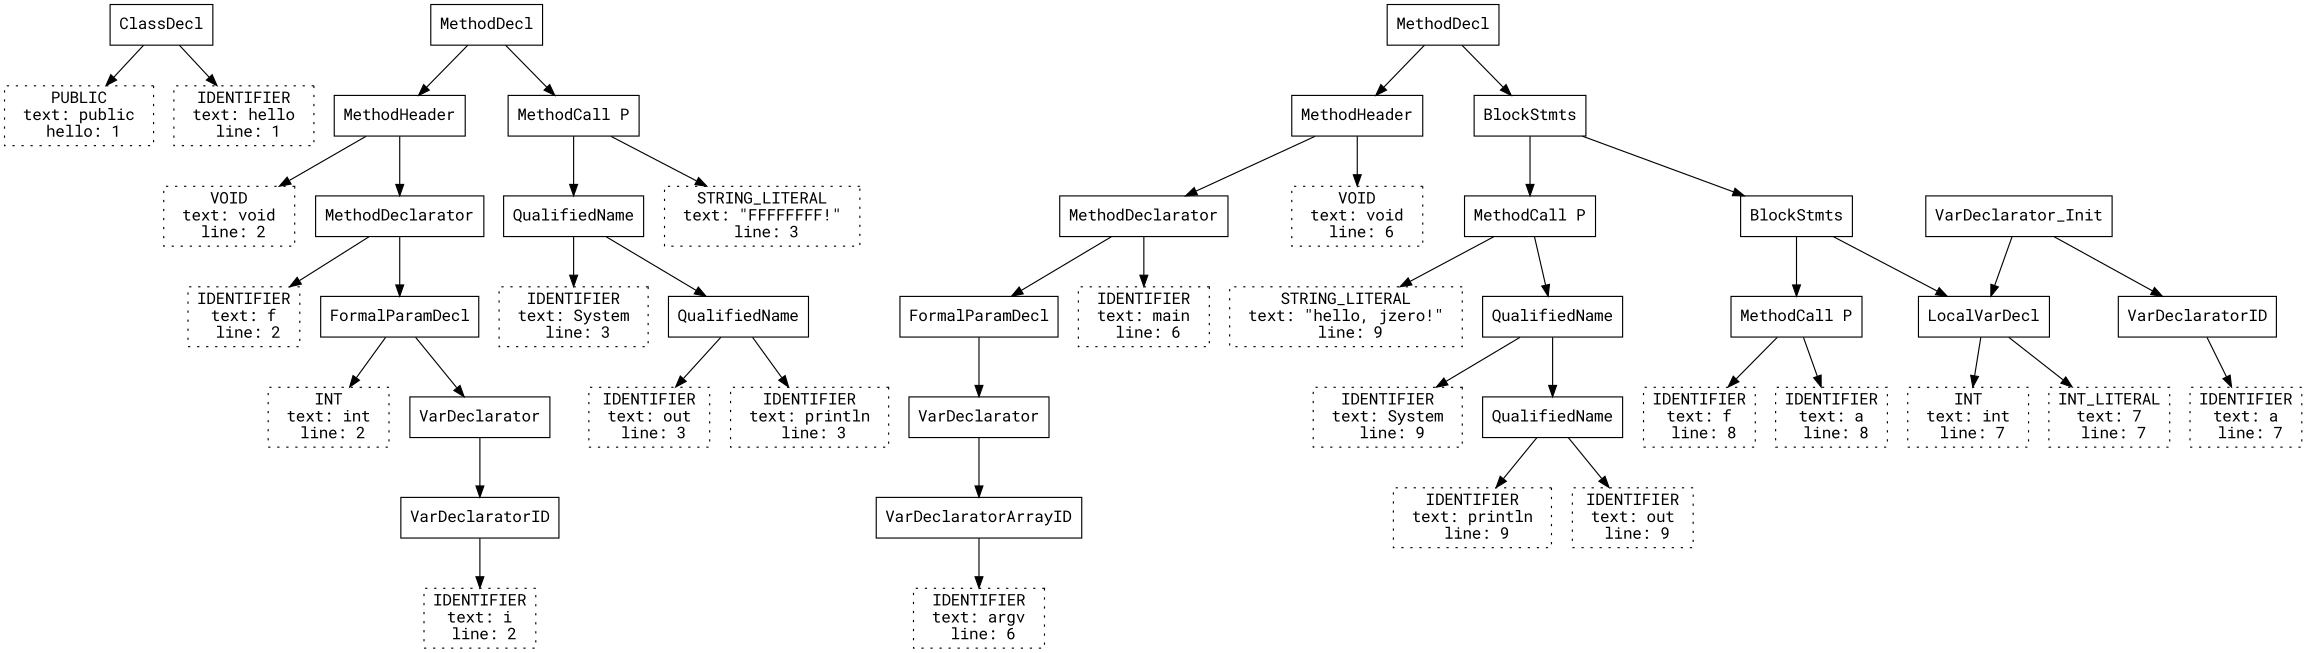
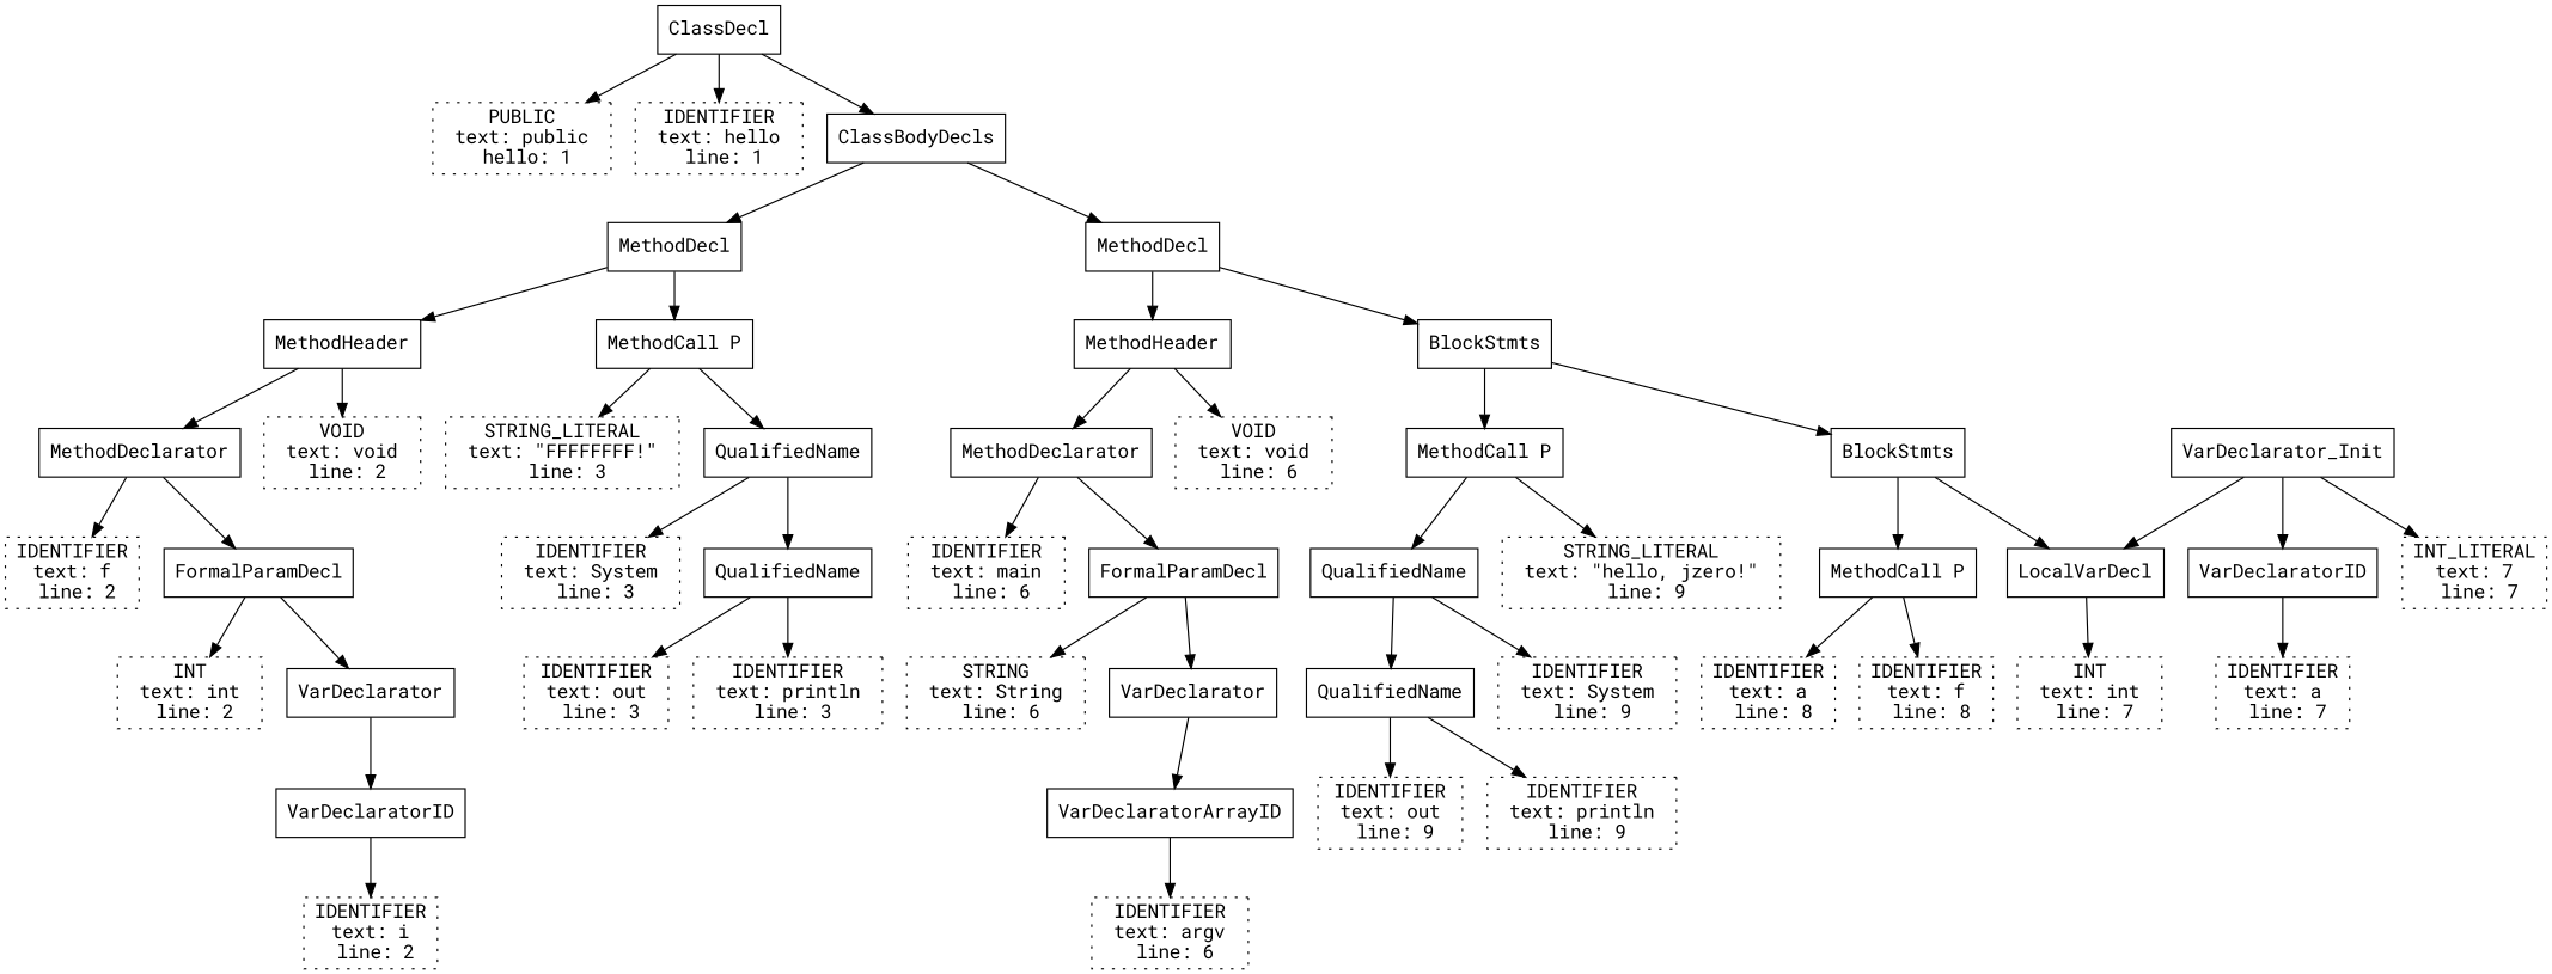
  digraph {
    fontname="Roboto Mono"
    node [fontname="Roboto Mono" shape=rectangle]
    edge [fontname="Roboto Mono"]
    n1 [label=<ClassDecl>]
    n2 [label=<PUBLIC<br/> text: public <br/> hello: 1> style=dotted]
    n3 [label=<IDENTIFIER<br/> text: hello <br/> line: 1> style=dotted]
+   n4 [label=<ClassBodyDecls>]
    n5 [label=<MethodDecl>]
    n6 [label=<MethodDecl>]
    n7 [label=<MethodHeader>]
    n8 [label=<MethodCall P>]
    n9 [label=<MethodHeader>]
    n10 [label=<BlockStmts>]
    n11 [label=<VOID<br/> text: void <br/> line: 2> style=dotted]
    n12 [label=<MethodDeclarator>]
    n13 [label=<QualifiedName>]
    n14 [label=<STRING_LITERAL<br/> text: "FFFFFFFF!" <br/> line: 3> style=dotted]
    n15 [label=<IDENTIFIER<br/> text: f <br/> line: 2> style=dotted]
    n16 [label=<FormalParamDecl>]
    n17 [label=<INT<br/> text: int <br/> line: 2> style=dotted]
    n18 [label=<VarDeclarator>]
    n19 [label=<VarDeclaratorID>]
    n20 [label=<IDENTIFIER<br/> text: i <br/> line: 2> style=dotted]
    n21 [label=<IDENTIFIER<br/> text: System <br/> line: 3> style=dotted]
    n22 [label=<QualifiedName>]
    n23 [label=<IDENTIFIER<br/> text: out <br/> line: 3> style=dotted]
    n24 [label=<IDENTIFIER<br/> text: println <br/> line: 3> style=dotted]
    n25 [label=<VOID<br/> text: void <br/> line: 6> style=dotted]
    n26 [label=<MethodDeclarator>]
    n27 [label=<BlockStmts>]
    n28 [label=<MethodCall P>]
    n29 [label=<IDENTIFIER<br/> text: main <br/> line: 6> style=dotted]
    n30 [label=<FormalParamDecl>]
+   n31 [label=<STRING<br/> text: String <br/> line: 6> style=dotted]
    n32 [label=<VarDeclarator>]
    n33 [label=<VarDeclaratorArrayID>]
    n34 [label=<IDENTIFIER<br/> text: argv <br/> line: 6> style=dotted]
    n35 [label=<LocalVarDecl>]
    n36 [label=<MethodCall P>]
    n37 [label=<QualifiedName>]
    n38 [label=<STRING_LITERAL<br/> text: "hello, jzero!" <br/> line: 9> style=dotted]
    n39 [label=<INT<br/> text: int <br/> line: 7> style=dotted]
    n40 [label=<IDENTIFIER<br/> text: f <br/> line: 8> style=dotted]
    n41 [label=<IDENTIFIER<br/> text: a <br/> line: 8> style=dotted]
    n42 [label=<VarDeclarator_Init>]
    n43 [label=<VarDeclaratorID>]
    n44 [label=<INT_LITERAL<br/> text: 7 <br/> line: 7> style=dotted]
    n45 [label=<IDENTIFIER<br/> text: a <br/> line: 7> style=dotted]
    n46 [label=<IDENTIFIER<br/> text: System <br/> line: 9> style=dotted]
    n47 [label=<QualifiedName>]
    n48 [label=<IDENTIFIER<br/> text: out <br/> line: 9> style=dotted]
    n49 [label=<IDENTIFIER<br/> text: println <br/> line: 9> style=dotted]
    n1 -> n2
    n1 -> n3
+   n1 -> n4
+   n4 -> n5
+   n4 -> n6
    n5 -> n7
    n5 -> n8
    n6 -> n9
    n6 -> n10
    n7 -> n11
    n7 -> n12
    n8 -> n13
    n8 -> n14
    n9 -> n25
    n9 -> n26
    n10 -> n27
    n10 -> n28
    n12 -> n15
    n12 -> n16
    n13 -> n21
    n13 -> n22
    n16 -> n17
    n16 -> n18
    n18 -> n19
    n19 -> n20
    n22 -> n23
    n22 -> n24
    n26 -> n29
    n26 -> n30
    n27 -> n35
    n27 -> n36
    n28 -> n37
    n28 -> n38
+   n30 -> n31
    n30 -> n32
    n32 -> n33
    n33 -> n34
    n35 -> n39
    n36 -> n40
    n36 -> n41
    n37 -> n46
    n37 -> n47
    n42 -> n35
    n42 -> n43
-   n35 -> n44
+   n42 -> n44
    n43 -> n45
    n47 -> n48
    n47 -> n49
  }
